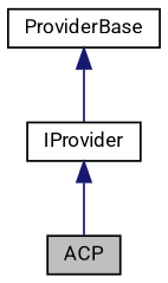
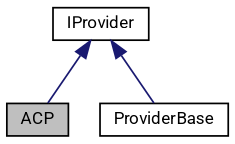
  digraph {
    fontname=Roboto
    node [color=black fillcolor=white fontname=Roboto fontsize=10 shape=record style=filled]
    edge [color=midnightblue dir=back fontname=Roboto fontsize=10 labelfontname=Helvetica labelfontsize=10 style=solid]
    n1 [fillcolor=grey75 fontcolor=black height=0.2 label=ACP width=0.4]
    n2 [height=0.2 label=ProviderBase width=0.4]
    n3 [height=0.2 label=IProvider width=0.4]
    n3 -> n1
-   n2 -> n3
+   n3 -> n2
  }
